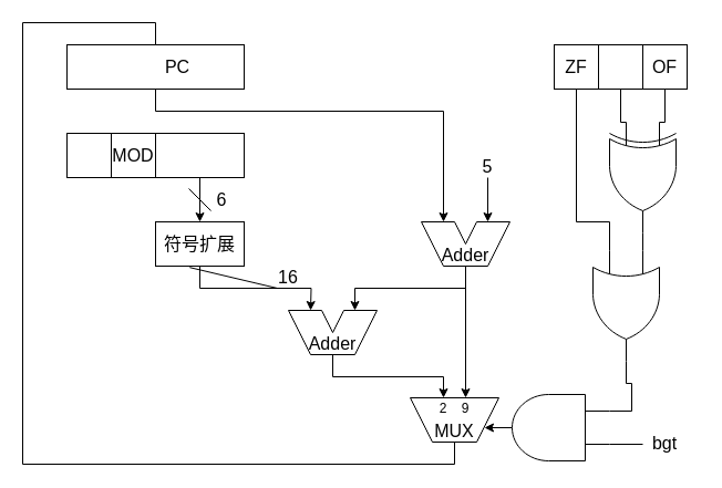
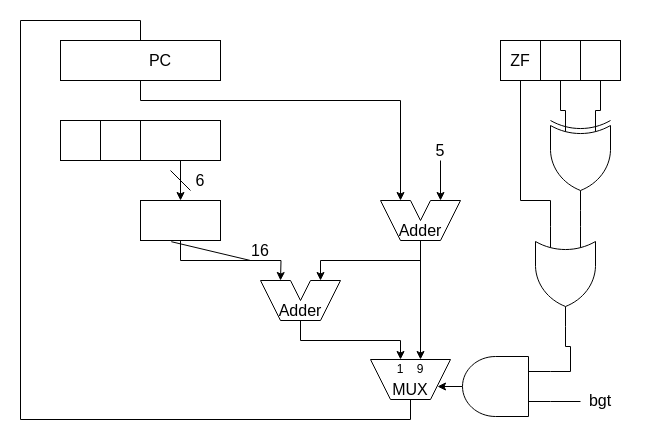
  <mxCell id="0" />
  <mxCell id="1" parent="0" />
  <mxCell id="2" style="edgeStyle=orthogonalEdgeStyle;rounded=0;orthogonalLoop=1;jettySize=auto;html=1;exitX=0.5;exitY=1;exitDx=0;exitDy=0;" edge="1" parent="1" source="3"><mxGeometry relative="1" as="geometry"><mxPoint x="400" y="200" as="targetPoint" /><Array as="points"><mxPoint x="140" y="100" /><mxPoint x="400" y="100" /></Array></mxGeometry></mxCell>
  <mxCell id="3" value="" style="rounded=0;whiteSpace=wrap;html=1;" vertex="1" parent="1"><mxGeometry x="60" y="40" width="160" height="40" as="geometry" /></mxCell>
  <mxCell id="4" value="&lt;font style=&quot;font-size: 16px&quot;&gt;PC&lt;/font&gt;" style="text;html=1;strokeColor=none;fillColor=none;align=center;verticalAlign=middle;whiteSpace=wrap;rounded=0;" vertex="1" parent="1"><mxGeometry x="140" y="50" width="40" height="20" as="geometry" /></mxCell>
  <mxCell id="5" value="" style="rounded=0;whiteSpace=wrap;html=1;" vertex="1" parent="1"><mxGeometry x="60" y="120" width="40" height="40" as="geometry" /></mxCell>
  <mxCell id="6" value="" style="rounded=0;whiteSpace=wrap;html=1;" vertex="1" parent="1"><mxGeometry x="100" y="120" width="40" height="40" as="geometry" /></mxCell>
- <mxCell id="7" value="&lt;font style=&quot;font-size: 16px&quot;&gt;MOD&lt;/font&gt;" style="text;html=1;strokeColor=none;fillColor=none;align=center;verticalAlign=middle;whiteSpace=wrap;rounded=0;" vertex="1" parent="1"><mxGeometry x="100" y="130" width="40" height="20" as="geometry" /></mxCell>
  <mxCell id="8" style="edgeStyle=orthogonalEdgeStyle;rounded=0;orthogonalLoop=1;jettySize=auto;html=1;exitX=0.5;exitY=1;exitDx=0;exitDy=0;entryX=0.5;entryY=0;entryDx=0;entryDy=0;" edge="1" parent="1" source="9" target="20"><mxGeometry relative="1" as="geometry" /></mxCell>
  <mxCell id="9" value="" style="rounded=0;whiteSpace=wrap;html=1;" vertex="1" parent="1"><mxGeometry x="140" y="120" width="80" height="40" as="geometry" /></mxCell>
  <mxCell id="10" value="" style="group" vertex="1" connectable="0" parent="1"><mxGeometry x="380" y="200" width="80" height="40" as="geometry" /></mxCell>
  <mxCell id="11" value="" style="endArrow=none;html=1;" edge="1" parent="10"><mxGeometry width="50" height="50" relative="1" as="geometry"><mxPoint x="20" y="40" as="sourcePoint" /><mxPoint as="targetPoint" /></mxGeometry></mxCell>
  <mxCell id="12" value="" style="endArrow=none;html=1;" edge="1" parent="10"><mxGeometry width="50" height="50" relative="1" as="geometry"><mxPoint x="60" y="40" as="sourcePoint" /><mxPoint x="80" as="targetPoint" /></mxGeometry></mxCell>
  <mxCell id="13" value="" style="endArrow=none;html=1;" edge="1" parent="10"><mxGeometry width="50" height="50" relative="1" as="geometry"><mxPoint x="60" y="40" as="sourcePoint" /><mxPoint x="20" y="40" as="targetPoint" /></mxGeometry></mxCell>
  <mxCell id="14" value="" style="endArrow=none;html=1;" edge="1" parent="10"><mxGeometry width="50" height="50" relative="1" as="geometry"><mxPoint x="30" as="sourcePoint" /><mxPoint as="targetPoint" /></mxGeometry></mxCell>
  <mxCell id="15" value="" style="endArrow=none;html=1;" edge="1" parent="10"><mxGeometry width="50" height="50" relative="1" as="geometry"><mxPoint x="80" as="sourcePoint" /><mxPoint x="50" as="targetPoint" /></mxGeometry></mxCell>
  <mxCell id="16" value="" style="endArrow=none;html=1;" edge="1" parent="10"><mxGeometry width="50" height="50" relative="1" as="geometry"><mxPoint x="40" y="20" as="sourcePoint" /><mxPoint x="30" as="targetPoint" /></mxGeometry></mxCell>
  <mxCell id="17" value="" style="endArrow=none;html=1;" edge="1" parent="10"><mxGeometry width="50" height="50" relative="1" as="geometry"><mxPoint x="40" y="20" as="sourcePoint" /><mxPoint x="50" as="targetPoint" /></mxGeometry></mxCell>
  <mxCell id="18" value="&lt;font style=&quot;font-size: 16px&quot;&gt;Adder&lt;/font&gt;" style="text;html=1;strokeColor=none;fillColor=none;align=center;verticalAlign=middle;whiteSpace=wrap;rounded=0;" vertex="1" parent="10"><mxGeometry x="20" y="20" width="40" height="20" as="geometry" /></mxCell>
  <mxCell id="19" style="edgeStyle=orthogonalEdgeStyle;rounded=0;orthogonalLoop=1;jettySize=auto;html=1;exitX=0.5;exitY=1;exitDx=0;exitDy=0;" edge="1" parent="1" source="20"><mxGeometry relative="1" as="geometry"><mxPoint x="280" y="280" as="targetPoint" /></mxGeometry></mxCell>
  <mxCell id="20" value="" style="rounded=0;whiteSpace=wrap;html=1;" vertex="1" parent="1"><mxGeometry x="140" y="200" width="80" height="40" as="geometry" /></mxCell>
- <mxCell id="21" value="&lt;span style=&quot;font-size: 16px&quot;&gt;符号扩展&lt;/span&gt;" style="text;html=1;strokeColor=none;fillColor=none;align=center;verticalAlign=middle;whiteSpace=wrap;rounded=0;" vertex="1" parent="1"><mxGeometry x="140" y="210" width="80" height="20" as="geometry" /></mxCell>
  <mxCell id="22" value="" style="group" vertex="1" connectable="0" parent="1"><mxGeometry x="260" y="280" width="80" height="40" as="geometry" /></mxCell>
  <mxCell id="23" value="" style="endArrow=none;html=1;" edge="1" parent="22"><mxGeometry width="50" height="50" relative="1" as="geometry"><mxPoint x="20" y="40" as="sourcePoint" /><mxPoint as="targetPoint" /></mxGeometry></mxCell>
  <mxCell id="24" value="" style="endArrow=none;html=1;" edge="1" parent="22"><mxGeometry width="50" height="50" relative="1" as="geometry"><mxPoint x="60" y="40" as="sourcePoint" /><mxPoint x="80" as="targetPoint" /></mxGeometry></mxCell>
  <mxCell id="25" value="" style="endArrow=none;html=1;" edge="1" parent="22"><mxGeometry width="50" height="50" relative="1" as="geometry"><mxPoint x="60" y="40" as="sourcePoint" /><mxPoint x="20" y="40" as="targetPoint" /></mxGeometry></mxCell>
  <mxCell id="26" value="" style="endArrow=none;html=1;" edge="1" parent="22"><mxGeometry width="50" height="50" relative="1" as="geometry"><mxPoint x="30" as="sourcePoint" /><mxPoint as="targetPoint" /></mxGeometry></mxCell>
  <mxCell id="27" value="" style="endArrow=none;html=1;" edge="1" parent="22"><mxGeometry width="50" height="50" relative="1" as="geometry"><mxPoint x="80" as="sourcePoint" /><mxPoint x="50" as="targetPoint" /></mxGeometry></mxCell>
  <mxCell id="28" value="" style="endArrow=none;html=1;" edge="1" parent="22"><mxGeometry width="50" height="50" relative="1" as="geometry"><mxPoint x="40" y="20" as="sourcePoint" /><mxPoint x="30" as="targetPoint" /></mxGeometry></mxCell>
  <mxCell id="29" value="" style="endArrow=none;html=1;" edge="1" parent="22"><mxGeometry width="50" height="50" relative="1" as="geometry"><mxPoint x="40" y="20" as="sourcePoint" /><mxPoint x="50" as="targetPoint" /></mxGeometry></mxCell>
  <mxCell id="30" value="&lt;font style=&quot;font-size: 16px&quot;&gt;Adder&lt;/font&gt;" style="text;html=1;strokeColor=none;fillColor=none;align=center;verticalAlign=middle;whiteSpace=wrap;rounded=0;" vertex="1" parent="22"><mxGeometry x="20" y="20" width="40" height="20" as="geometry" /></mxCell>
  <mxCell id="31" value="" style="group" vertex="1" connectable="0" parent="1"><mxGeometry x="370" y="359" width="80" height="40" as="geometry" /></mxCell>
  <mxCell id="32" value="" style="shape=trapezoid;perimeter=trapezoidPerimeter;whiteSpace=wrap;html=1;fixedSize=1;rotation=-180;" vertex="1" parent="31"><mxGeometry width="80" height="40" as="geometry" /></mxCell>
  <mxCell id="33" value="&lt;font style=&quot;font-size: 16px&quot;&gt;MUX&lt;/font&gt;" style="text;html=1;strokeColor=none;fillColor=none;align=center;verticalAlign=middle;whiteSpace=wrap;rounded=0;" vertex="1" parent="31"><mxGeometry x="20" y="20" width="40" height="20" as="geometry" /></mxCell>
- <mxCell id="34" value="2" style="text;html=1;strokeColor=none;fillColor=none;align=center;verticalAlign=middle;whiteSpace=wrap;rounded=0;" vertex="1" parent="31"><mxGeometry x="10" width="40" height="20" as="geometry" /></mxCell>
+ <mxCell id="34" value="1" style="text;html=1;strokeColor=none;fillColor=none;align=center;verticalAlign=middle;whiteSpace=wrap;rounded=0;" vertex="1" parent="31"><mxGeometry x="10" width="40" height="20" as="geometry" /></mxCell>
  <mxCell id="35" value="9" style="text;html=1;strokeColor=none;fillColor=none;align=center;verticalAlign=middle;whiteSpace=wrap;rounded=0;" vertex="1" parent="31"><mxGeometry x="30" width="40" height="20" as="geometry" /></mxCell>
  <mxCell id="36" style="edgeStyle=orthogonalEdgeStyle;rounded=0;orthogonalLoop=1;jettySize=auto;html=1;entryX=0.5;entryY=0;entryDx=0;entryDy=0;" edge="1" parent="1" source="18" target="35"><mxGeometry relative="1" as="geometry" /></mxCell>
  <mxCell id="37" style="edgeStyle=orthogonalEdgeStyle;rounded=0;orthogonalLoop=1;jettySize=auto;html=1;" edge="1" parent="1" source="18"><mxGeometry relative="1" as="geometry"><mxPoint x="320" y="280" as="targetPoint" /><Array as="points"><mxPoint x="420" y="260" /><mxPoint x="320" y="260" /></Array></mxGeometry></mxCell>
  <mxCell id="38" style="edgeStyle=orthogonalEdgeStyle;rounded=0;orthogonalLoop=1;jettySize=auto;html=1;entryX=0.5;entryY=0;entryDx=0;entryDy=0;" edge="1" parent="1" source="30" target="34"><mxGeometry relative="1" as="geometry"><Array as="points"><mxPoint x="300" y="340" /><mxPoint x="400" y="340" /></Array></mxGeometry></mxCell>
  <mxCell id="39" value="" style="rounded=0;whiteSpace=wrap;html=1;" vertex="1" parent="1"><mxGeometry x="500" y="40" width="40" height="40" as="geometry" /></mxCell>
  <mxCell id="40" style="edgeStyle=orthogonalEdgeStyle;rounded=0;orthogonalLoop=1;jettySize=auto;html=1;entryX=0;entryY=0.75;entryDx=0;entryDy=0;entryPerimeter=0;endArrow=none;endFill=0;" edge="1" parent="1" target="50"><mxGeometry relative="1" as="geometry"><mxPoint x="520" y="80" as="sourcePoint" /><Array as="points"><mxPoint x="520" y="200" /><mxPoint x="550" y="200" /></Array></mxGeometry></mxCell>
  <mxCell id="41" value="&lt;font style=&quot;font-size: 16px&quot;&gt;ZF&lt;/font&gt;" style="text;html=1;strokeColor=none;fillColor=none;align=center;verticalAlign=middle;whiteSpace=wrap;rounded=0;" vertex="1" parent="1"><mxGeometry x="500" y="50" width="40" height="20" as="geometry" /></mxCell>
  <mxCell id="42" value="" style="rounded=0;whiteSpace=wrap;html=1;" vertex="1" parent="1"><mxGeometry x="540" y="40" width="40" height="40" as="geometry" /></mxCell>
  <mxCell id="43" value="" style="rounded=0;whiteSpace=wrap;html=1;" vertex="1" parent="1"><mxGeometry x="580" y="40" width="40" height="40" as="geometry" /></mxCell>
- <mxCell id="44" value="&lt;font style=&quot;font-size: 16px&quot;&gt;OF&lt;/font&gt;" style="text;html=1;strokeColor=none;fillColor=none;align=center;verticalAlign=middle;whiteSpace=wrap;rounded=0;" vertex="1" parent="1"><mxGeometry x="580" y="50" width="40" height="20" as="geometry" /></mxCell>
  <mxCell id="45" style="edgeStyle=orthogonalEdgeStyle;rounded=0;orthogonalLoop=1;jettySize=auto;html=1;exitX=1;exitY=0.5;exitDx=0;exitDy=0;exitPerimeter=0;entryX=0;entryY=0.25;entryDx=0;entryDy=0;entryPerimeter=0;endArrow=none;endFill=0;" edge="1" parent="1" source="48" target="50"><mxGeometry relative="1" as="geometry" /></mxCell>
  <mxCell id="46" style="edgeStyle=orthogonalEdgeStyle;rounded=0;orthogonalLoop=1;jettySize=auto;html=1;exitX=0;exitY=0.75;exitDx=0;exitDy=0;exitPerimeter=0;entryX=0.5;entryY=1;entryDx=0;entryDy=0;endArrow=none;endFill=0;" edge="1" parent="1" source="48" target="42"><mxGeometry relative="1" as="geometry" /></mxCell>
  <mxCell id="47" style="edgeStyle=orthogonalEdgeStyle;rounded=0;orthogonalLoop=1;jettySize=auto;html=1;exitX=0;exitY=0.25;exitDx=0;exitDy=0;exitPerimeter=0;entryX=0.5;entryY=1;entryDx=0;entryDy=0;endArrow=none;endFill=0;" edge="1" parent="1" source="48" target="43"><mxGeometry relative="1" as="geometry" /></mxCell>
  <mxCell id="48" value="" style="verticalLabelPosition=bottom;shadow=0;dashed=0;align=center;html=1;verticalAlign=top;shape=mxgraph.electrical.logic_gates.logic_gate;operation=xor;rotation=90;" vertex="1" parent="1"><mxGeometry x="530" y="130" width="100" height="60" as="geometry" /></mxCell>
  <mxCell id="49" style="edgeStyle=orthogonalEdgeStyle;rounded=0;orthogonalLoop=1;jettySize=auto;html=1;exitX=1;exitY=0.5;exitDx=0;exitDy=0;exitPerimeter=0;entryX=0;entryY=0.75;entryDx=0;entryDy=0;entryPerimeter=0;endArrow=none;endFill=0;" edge="1" parent="1" source="50" target="53"><mxGeometry relative="1" as="geometry" /></mxCell>
  <mxCell id="50" value="" style="verticalLabelPosition=bottom;shadow=0;dashed=0;align=center;html=1;verticalAlign=top;shape=mxgraph.electrical.logic_gates.logic_gate;operation=or;rotation=90;" vertex="1" parent="1"><mxGeometry x="515" y="246" width="100" height="60" as="geometry" /></mxCell>
  <mxCell id="51" style="edgeStyle=orthogonalEdgeStyle;rounded=0;orthogonalLoop=1;jettySize=auto;html=1;exitX=0;exitY=0.25;exitDx=0;exitDy=0;exitPerimeter=0;endArrow=none;endFill=0;" edge="1" parent="1" source="53"><mxGeometry relative="1" as="geometry"><mxPoint x="580" y="401" as="targetPoint" /></mxGeometry></mxCell>
  <mxCell id="52" style="edgeStyle=orthogonalEdgeStyle;rounded=0;orthogonalLoop=1;jettySize=auto;html=1;exitX=1;exitY=0.5;exitDx=0;exitDy=0;exitPerimeter=0;endArrow=classic;endFill=1;" edge="1" parent="1"><mxGeometry relative="1" as="geometry"><mxPoint x="437" y="386" as="targetPoint" /><mxPoint x="447" y="386" as="sourcePoint" /></mxGeometry></mxCell>
  <mxCell id="53" value="" style="verticalLabelPosition=bottom;shadow=0;dashed=0;align=center;html=1;verticalAlign=top;shape=mxgraph.electrical.logic_gates.logic_gate;operation=and;rotation=-180;" vertex="1" parent="1"><mxGeometry x="440" y="356" width="110" height="60" as="geometry" /></mxCell>
  <mxCell id="54" value="&lt;font style=&quot;font-size: 16px&quot;&gt;bgt&lt;/font&gt;" style="text;html=1;strokeColor=none;fillColor=none;align=center;verticalAlign=middle;whiteSpace=wrap;rounded=0;" vertex="1" parent="1"><mxGeometry x="580" y="390" width="40" height="20" as="geometry" /></mxCell>
  <mxCell id="55" style="edgeStyle=orthogonalEdgeStyle;rounded=0;orthogonalLoop=1;jettySize=auto;html=1;exitX=0.5;exitY=1;exitDx=0;exitDy=0;endArrow=none;endFill=0;entryX=0.5;entryY=0;entryDx=0;entryDy=0;" edge="1" parent="1" source="33" target="3"><mxGeometry relative="1" as="geometry"><mxPoint x="20" y="20" as="targetPoint" /><Array as="points"><mxPoint x="410" y="419" /><mxPoint x="20" y="419" /><mxPoint x="20" y="20" /><mxPoint x="140" y="20" /></Array></mxGeometry></mxCell>
  <mxCell id="56" value="" style="endArrow=classic;html=1;" edge="1" parent="1"><mxGeometry width="50" height="50" relative="1" as="geometry"><mxPoint x="440" y="160" as="sourcePoint" /><mxPoint x="440" y="200" as="targetPoint" /></mxGeometry></mxCell>
  <mxCell id="57" value="&lt;font style=&quot;font-size: 16px&quot;&gt;5&lt;/font&gt;" style="text;html=1;strokeColor=none;fillColor=none;align=center;verticalAlign=middle;whiteSpace=wrap;rounded=0;" vertex="1" parent="1"><mxGeometry x="420" y="140" width="40" height="20" as="geometry" /></mxCell>
  <mxCell id="58" value="&lt;font style=&quot;font-size: 16px&quot;&gt;6&lt;/font&gt;" style="text;html=1;strokeColor=none;fillColor=none;align=center;verticalAlign=middle;whiteSpace=wrap;rounded=0;" vertex="1" parent="1"><mxGeometry x="180" y="170" width="40" height="20" as="geometry" /></mxCell>
  <mxCell id="59" value="&lt;font style=&quot;font-size: 16px&quot;&gt;16&lt;/font&gt;" style="text;html=1;strokeColor=none;fillColor=none;align=center;verticalAlign=middle;whiteSpace=wrap;rounded=0;" vertex="1" parent="1"><mxGeometry x="240" y="240" width="40" height="20" as="geometry" /></mxCell>
  <mxCell id="60" value="" style="endArrow=none;html=1;entryX=0.385;entryY=1.03;entryDx=0;entryDy=0;entryPerimeter=0;exitX=0.25;exitY=1;exitDx=0;exitDy=0;" edge="1" parent="1" source="59" target="20"><mxGeometry width="50" height="50" relative="1" as="geometry"><mxPoint x="170" y="260" as="sourcePoint" /><mxPoint x="190" y="240" as="targetPoint" /></mxGeometry></mxCell>
  <mxCell id="61" value="" style="endArrow=none;html=1;entryX=0.25;entryY=1;entryDx=0;entryDy=0;" edge="1" parent="1" target="58"><mxGeometry width="50" height="50" relative="1" as="geometry"><mxPoint x="170" y="170" as="sourcePoint" /><mxPoint x="200" y="250" as="targetPoint" /></mxGeometry></mxCell>
